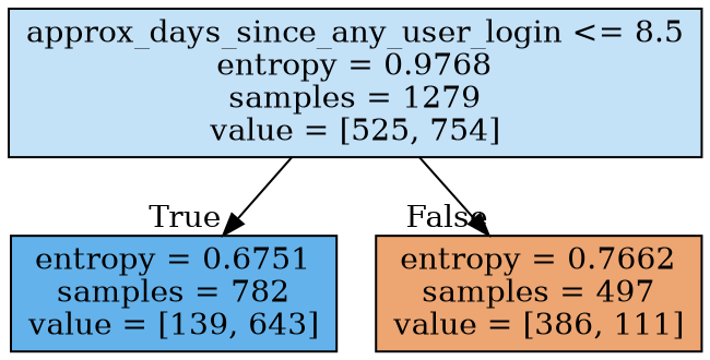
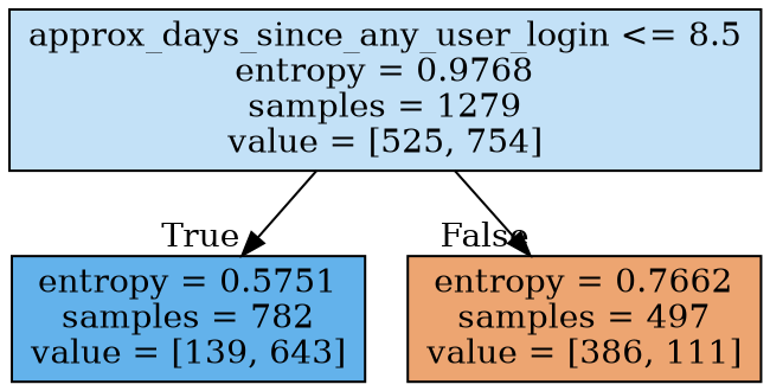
  digraph {
    node [color=black shape=box style=filled]
    edge [labeldistance=2.5]
    n1 [fillcolor="#399de54d" label="approx_days_since_any_user_login <= 8.5\nentropy = 0.9768\nsamples = 1279\nvalue = [525, 754]"]
-   n2 [fillcolor="#399de5c8" label="entropy = 0.6751\nsamples = 782\nvalue = [139, 643]"]
+   n2 [fillcolor="#399de5c8" label="entropy = 0.5751\nsamples = 782\nvalue = [139, 643]"]
    n3 [fillcolor="#e58139b6" label="entropy = 0.7662\nsamples = 497\nvalue = [386, 111]"]
    n1 -> n2 [headlabel=True labelangle=45]
    n1 -> n3 [headlabel=False labelangle=-45]
  }
